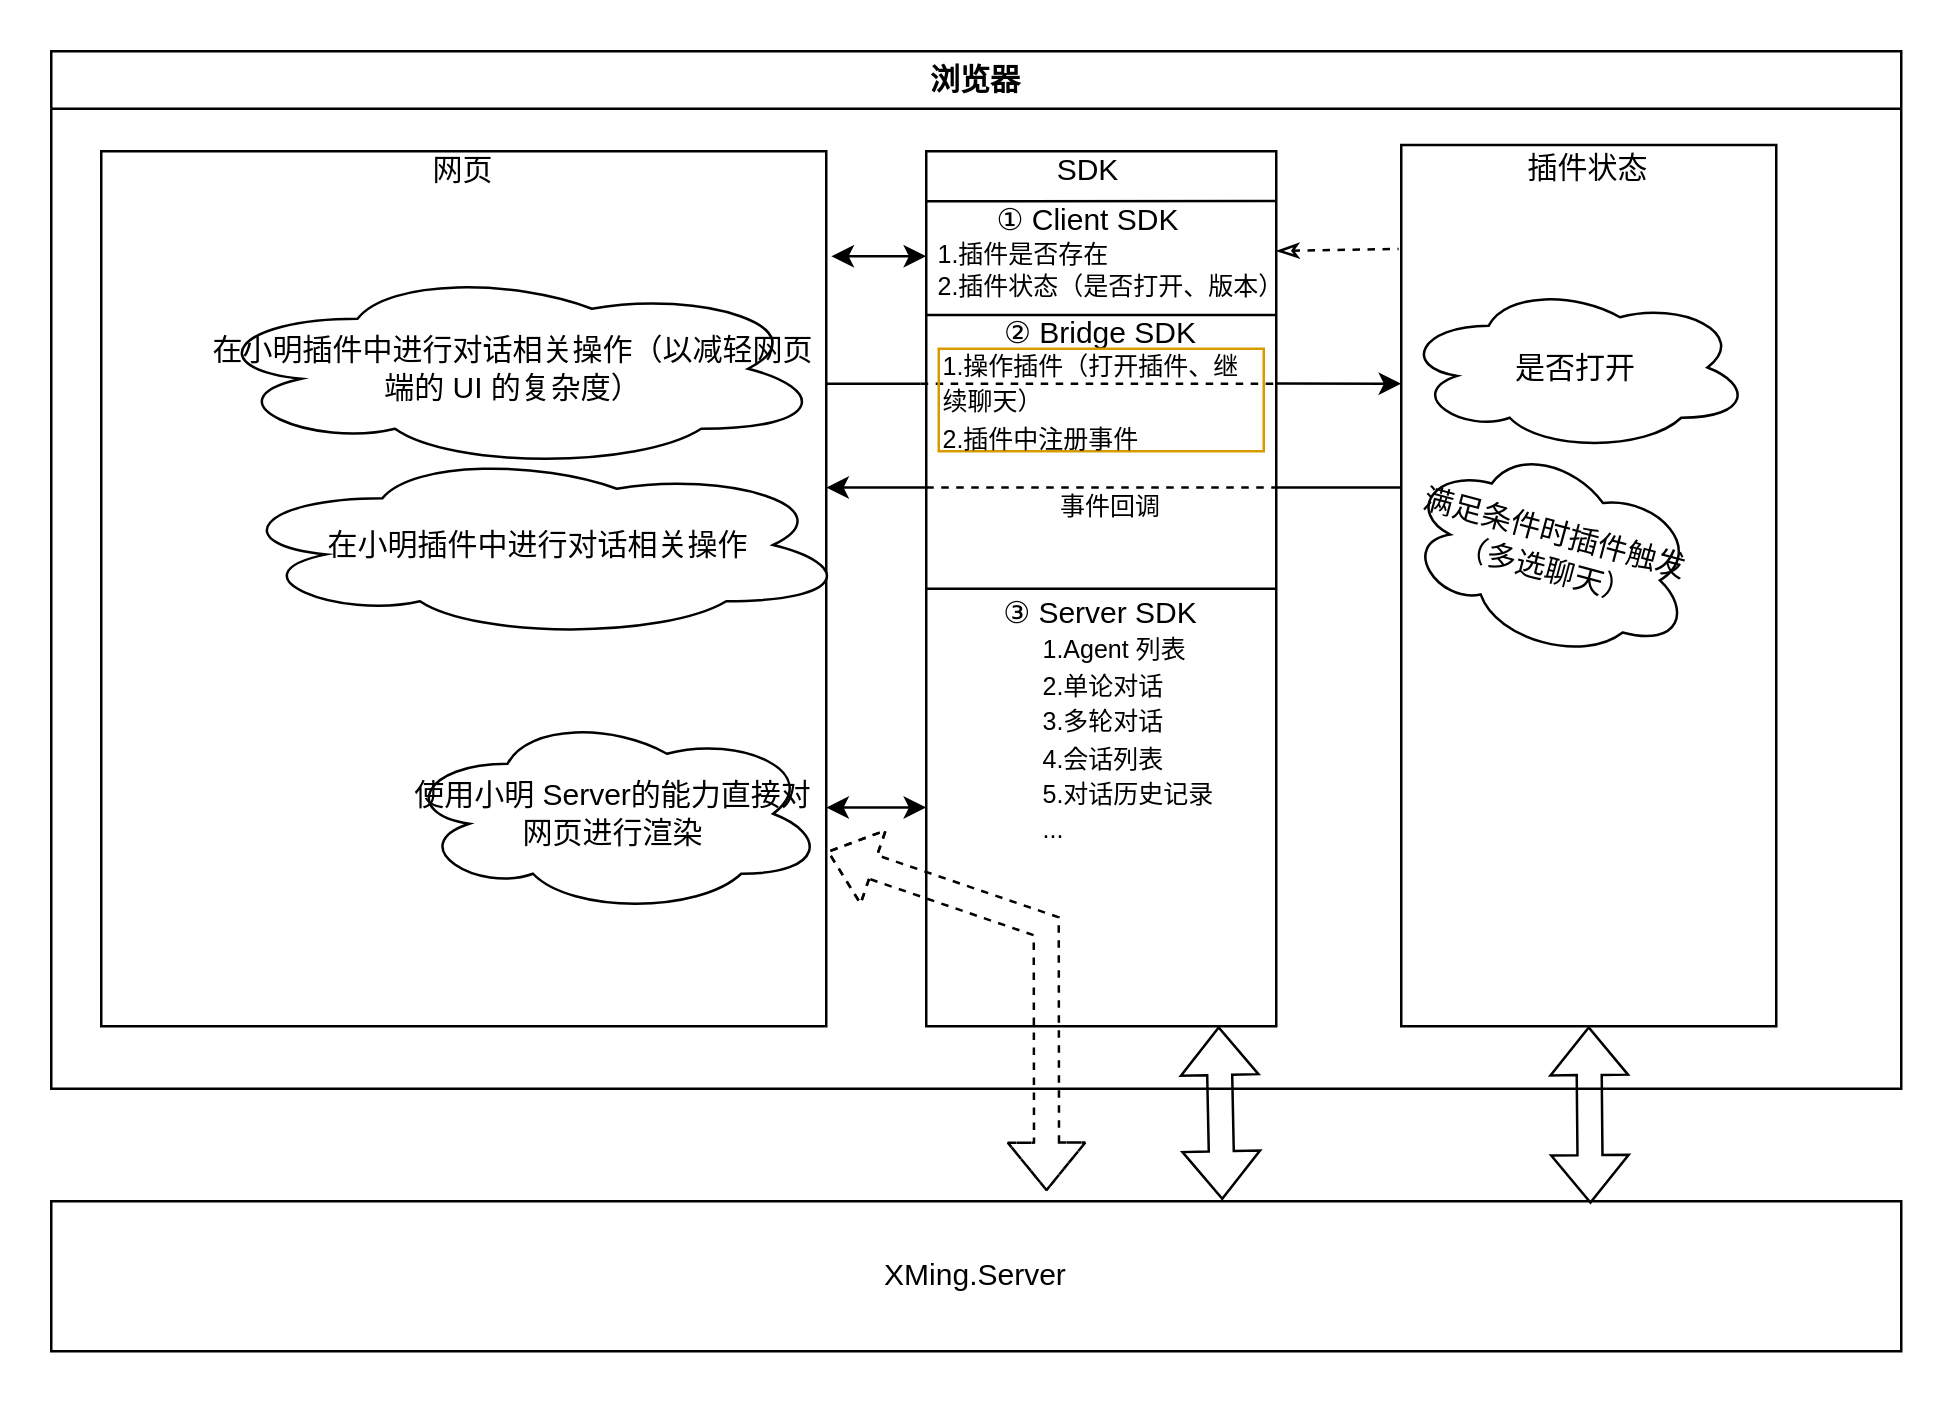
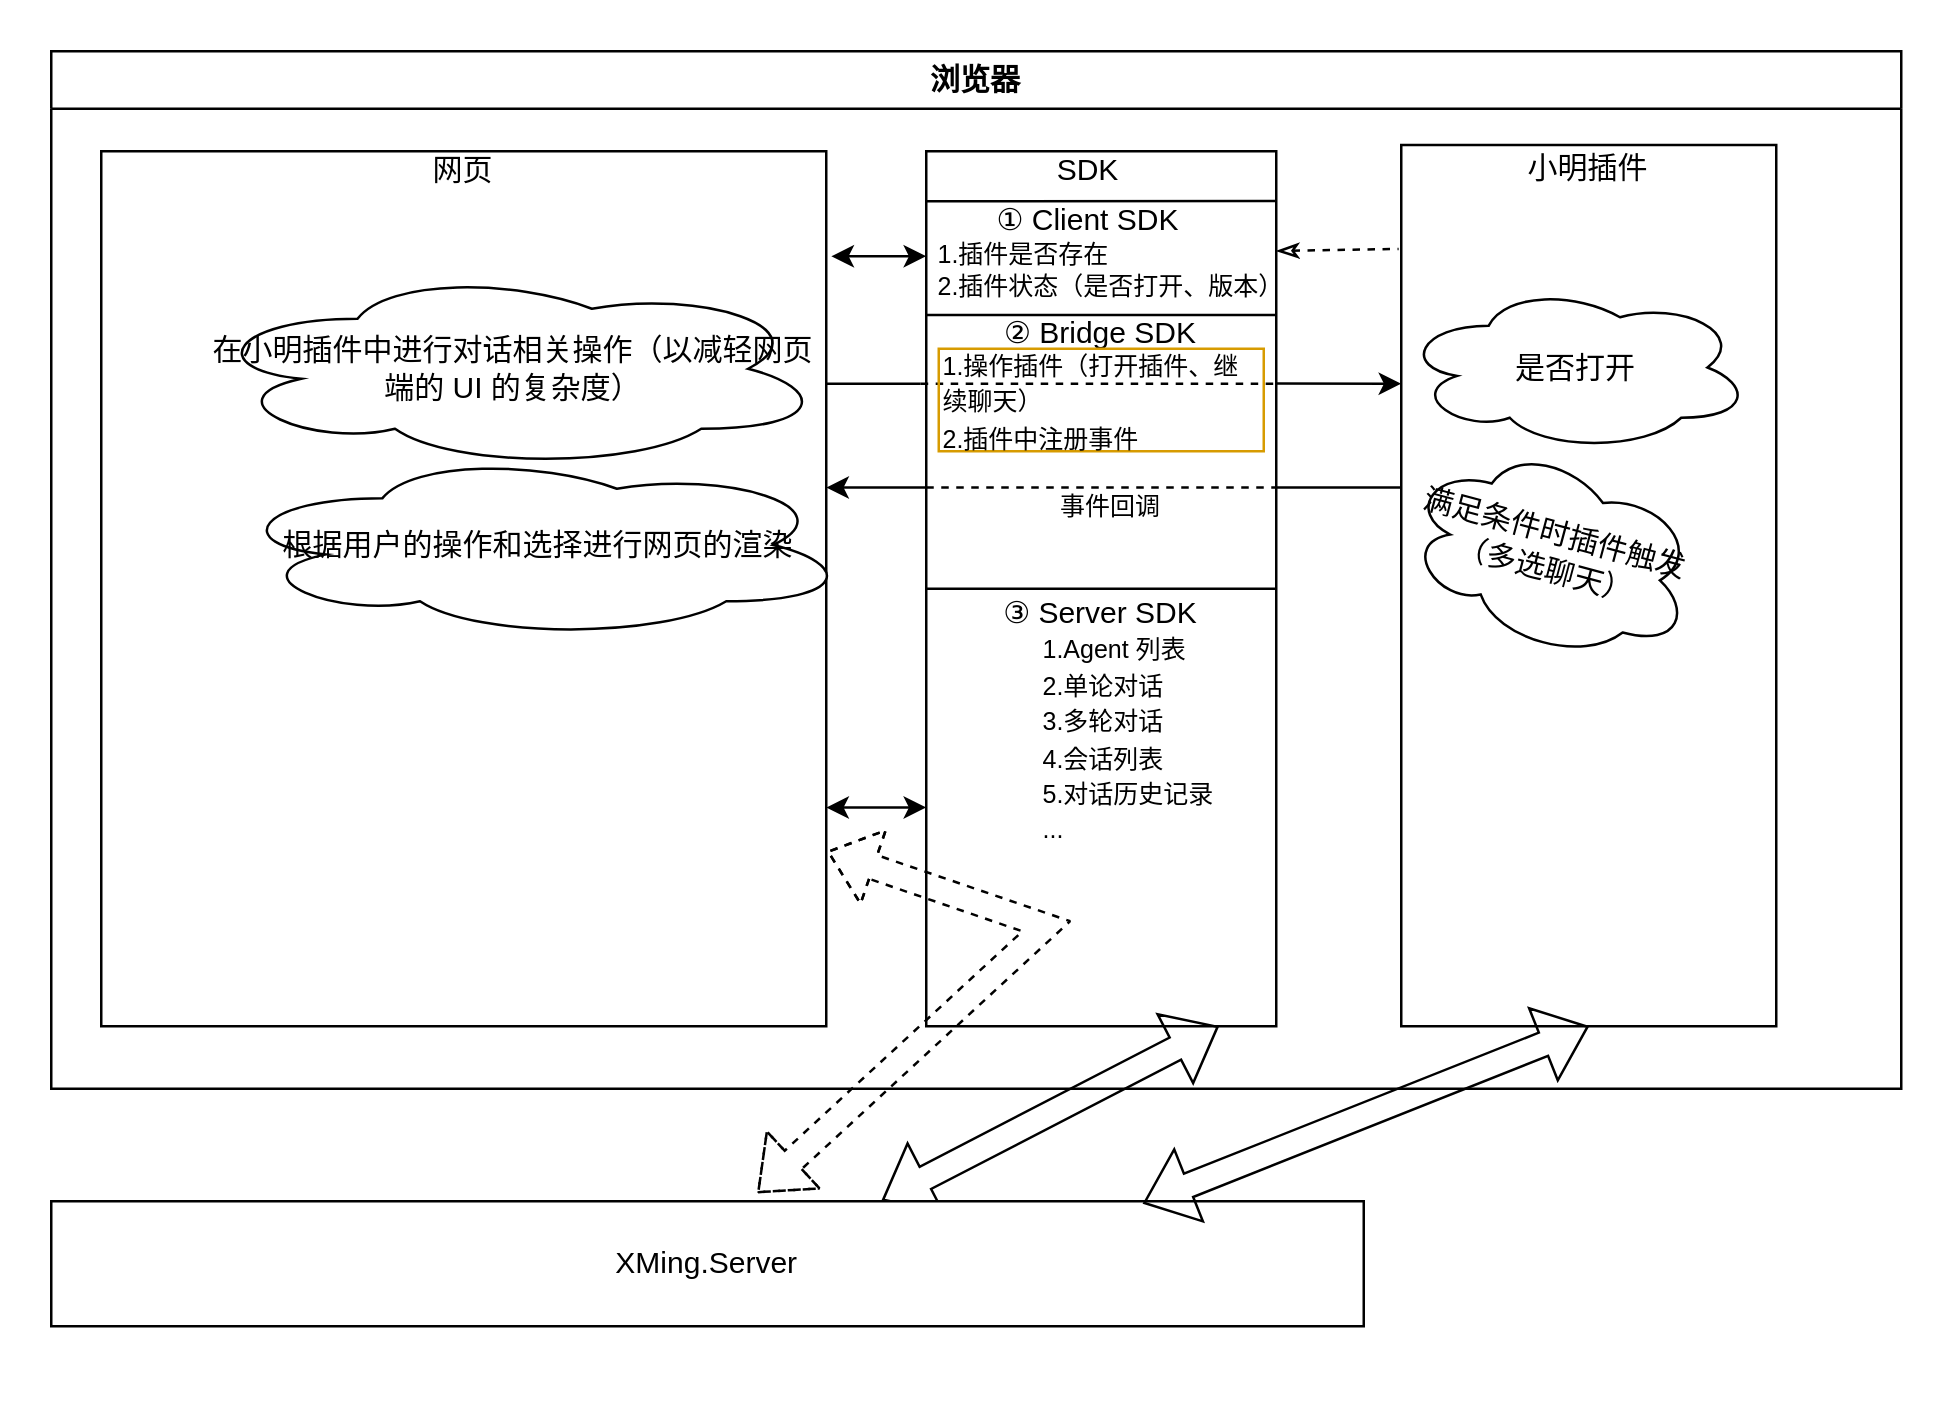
  <mxCell id="0" />
  <mxCell id="1" parent="0" />
  <mxCell id="2" value="浏览器" style="swimlane;whiteSpace=wrap;html=1;" parent="1" vertex="1"><mxGeometry x="20" y="20" width="740" height="415" as="geometry" /></mxCell>
  <mxCell id="3" value="" style="rounded=0;whiteSpace=wrap;html=1;" parent="2" vertex="1"><mxGeometry x="20" y="40" width="290" height="350" as="geometry" /></mxCell>
  <mxCell id="4" value="" style="rounded=0;whiteSpace=wrap;html=1;fillColor=none;" parent="2" vertex="1"><mxGeometry x="350" y="40" width="140" height="350" as="geometry" /></mxCell>
  <mxCell id="5" value="" style="rounded=0;whiteSpace=wrap;html=1;" parent="2" vertex="1"><mxGeometry x="540" y="37.5" width="150" height="352.5" as="geometry" /></mxCell>
  <mxCell id="6" value="网页" style="text;html=1;align=center;verticalAlign=middle;whiteSpace=wrap;rounded=0;" parent="2" vertex="1"><mxGeometry x="135" y="33" width="60" height="30" as="geometry" /></mxCell>
  <mxCell id="7" value="SDK" style="text;html=1;align=center;verticalAlign=middle;whiteSpace=wrap;rounded=0;" parent="2" vertex="1"><mxGeometry x="385" y="33" width="60" height="30" as="geometry" /></mxCell>
- <mxCell id="8" value="插件状态" style="text;html=1;align=center;verticalAlign=middle;whiteSpace=wrap;rounded=0;" parent="2" vertex="1"><mxGeometry x="585" y="32" width="60" height="30" as="geometry" /></mxCell>
+ <mxCell id="8" value="小明插件" style="text;html=1;align=center;verticalAlign=middle;whiteSpace=wrap;rounded=0;" parent="2" vertex="1"><mxGeometry x="585" y="32" width="60" height="30" as="geometry" /></mxCell>
  <mxCell id="9" value="" style="endArrow=none;html=1;rounded=0;" parent="2" target="4" edge="1"><mxGeometry width="50" height="50" relative="1" as="geometry"><mxPoint x="350" y="330" as="sourcePoint" /><mxPoint x="400" y="280" as="targetPoint" /></mxGeometry></mxCell>
  <mxCell id="10" value="" style="endArrow=none;html=1;rounded=0;exitX=0;exitY=0.5;exitDx=0;exitDy=0;entryX=1;entryY=0.5;entryDx=0;entryDy=0;" parent="2" source="4" target="4" edge="1"><mxGeometry width="50" height="50" relative="1" as="geometry"><mxPoint x="390" y="290" as="sourcePoint" /><mxPoint x="440" y="240" as="targetPoint" /></mxGeometry></mxCell>
  <mxCell id="11" value="" style="endArrow=none;html=1;rounded=0;exitX=0;exitY=0.25;exitDx=0;exitDy=0;entryX=1;entryY=0.25;entryDx=0;entryDy=0;" parent="2" edge="1"><mxGeometry width="50" height="50" relative="1" as="geometry"><mxPoint x="350" y="105.5" as="sourcePoint" /><mxPoint x="490" y="105.5" as="targetPoint" /></mxGeometry></mxCell>
  <mxCell id="12" value="③ Server SDK" style="text;html=1;align=center;verticalAlign=middle;whiteSpace=wrap;rounded=0;" parent="2" vertex="1"><mxGeometry x="365" y="210" width="110" height="30" as="geometry" /></mxCell>
  <mxCell id="13" value="① Client SDK" style="text;html=1;align=center;verticalAlign=middle;whiteSpace=wrap;rounded=0;" parent="2" vertex="1"><mxGeometry x="376.25" y="53" width="77.5" height="30" as="geometry" /></mxCell>
  <mxCell id="14" value="② Bridge SDK" style="text;html=1;align=center;verticalAlign=middle;whiteSpace=wrap;rounded=0;" parent="2" vertex="1"><mxGeometry x="365" y="98" width="110" height="30" as="geometry" /></mxCell>
  <mxCell id="15" value="" style="endArrow=none;html=1;rounded=0;entryX=0.993;entryY=0.063;entryDx=0;entryDy=0;entryPerimeter=0;" parent="2" edge="1"><mxGeometry width="50" height="50" relative="1" as="geometry"><mxPoint x="350" y="60" as="sourcePoint" /><mxPoint x="490" y="59.9" as="targetPoint" /></mxGeometry></mxCell>
  <mxCell id="16" value="" style="endArrow=classic;startArrow=classic;html=1;rounded=0;entryX=0;entryY=0.75;entryDx=0;entryDy=0;exitX=1;exitY=0.75;exitDx=0;exitDy=0;" edge="1" parent="2" source="3" target="4"><mxGeometry width="50" height="50" relative="1" as="geometry"><mxPoint x="290" y="330" as="sourcePoint" /><mxPoint x="340" y="280" as="targetPoint" /></mxGeometry></mxCell>
  <mxCell id="17" value="" style="endArrow=classic;startArrow=classic;html=1;rounded=0;exitX=1.007;exitY=0.12;exitDx=0;exitDy=0;exitPerimeter=0;entryX=0;entryY=0.12;entryDx=0;entryDy=0;entryPerimeter=0;" edge="1" parent="2" source="3" target="4"><mxGeometry width="50" height="50" relative="1" as="geometry"><mxPoint x="320" y="90" as="sourcePoint" /><mxPoint x="370" y="40" as="targetPoint" /></mxGeometry></mxCell>
  <mxCell id="18" value="" style="group" vertex="1" connectable="0" parent="2"><mxGeometry x="310" y="174.5" width="230" as="geometry" /></mxCell>
  <mxCell id="19" value="" style="endArrow=none;html=1;rounded=0;startArrow=classic;startFill=1;" edge="1" parent="18"><mxGeometry width="50" height="50" relative="1" as="geometry"><mxPoint as="sourcePoint" /><mxPoint x="40" as="targetPoint" /></mxGeometry></mxCell>
  <mxCell id="20" value="" style="endArrow=none;dashed=1;html=1;rounded=0;entryX=1.003;entryY=0.314;entryDx=0;entryDy=0;entryPerimeter=0;" edge="1" parent="18"><mxGeometry width="50" height="50" relative="1" as="geometry"><mxPoint x="40" as="sourcePoint" /><mxPoint x="180" as="targetPoint" /></mxGeometry></mxCell>
  <mxCell id="21" value="" style="endArrow=none;html=1;rounded=0;entryX=-0.002;entryY=0.319;entryDx=0;entryDy=0;entryPerimeter=0;endFill=0;" edge="1" parent="18"><mxGeometry width="50" height="50" relative="1" as="geometry"><mxPoint x="180" as="sourcePoint" /><mxPoint x="230" as="targetPoint" /></mxGeometry></mxCell>
  <mxCell id="22" value="" style="group" vertex="1" connectable="0" parent="2"><mxGeometry x="310" y="143" width="179.444" as="geometry" /></mxCell>
  <mxCell id="23" value="" style="group" vertex="1" connectable="0" parent="22"><mxGeometry y="-10.1" width="230" height="0.1" as="geometry" /></mxCell>
  <mxCell id="24" value="" style="endArrow=classic;html=1;rounded=0;exitX=0.998;exitY=0.294;exitDx=0;exitDy=0;exitPerimeter=0;" edge="1" parent="23"><mxGeometry width="50" height="50" relative="1" as="geometry"><mxPoint x="179.72" as="sourcePoint" /><mxPoint x="230" y="0.1" as="targetPoint" /></mxGeometry></mxCell>
  <mxCell id="25" value="" style="endArrow=none;html=1;rounded=0;" edge="1" parent="23"><mxGeometry width="50" height="50" relative="1" as="geometry"><mxPoint y="0.1" as="sourcePoint" /><mxPoint x="37.778" y="0.1" as="targetPoint" /></mxGeometry></mxCell>
  <mxCell id="26" value="" style="endArrow=none;dashed=1;html=1;rounded=0;" edge="1" parent="23"><mxGeometry width="50" height="50" relative="1" as="geometry"><mxPoint x="37.778" y="0.1" as="sourcePoint" /><mxPoint x="179.444" y="0.1" as="targetPoint" /></mxGeometry></mxCell>
  <mxCell id="27" value="" style="endArrow=none;dashed=1;html=1;rounded=0;exitX=1.001;exitY=0.114;exitDx=0;exitDy=0;exitPerimeter=0;entryX=-0.007;entryY=0.118;entryDx=0;entryDy=0;entryPerimeter=0;startArrow=classicThin;startFill=0;" edge="1" parent="2" source="4" target="5"><mxGeometry width="50" height="50" relative="1" as="geometry"><mxPoint x="490" y="90" as="sourcePoint" /><mxPoint x="540" y="40" as="targetPoint" /></mxGeometry></mxCell>
  <mxCell id="28" value="&lt;font style=&quot;font-size: 10px;&quot;&gt;1.插件是否存在&lt;br&gt;&lt;div style=&quot;&quot;&gt;&lt;span style=&quot;background-color: initial;&quot;&gt;2.插件状态（是否打开、版本）&lt;/span&gt;&lt;/div&gt;&lt;/font&gt;" style="text;html=1;align=left;verticalAlign=middle;whiteSpace=wrap;rounded=0;" vertex="1" parent="2"><mxGeometry x="353" y="72" width="140" height="30" as="geometry" /></mxCell>
  <mxCell id="29" value="&lt;font style=&quot;font-size: 10px;&quot;&gt;1.操作插件（打开插件、继续聊天）&lt;br&gt;2.插件中注册事件&lt;/font&gt;" style="text;html=1;align=left;verticalAlign=middle;whiteSpace=wrap;rounded=0;fillColor=none;strokeColor=#d79b00;" vertex="1" parent="2"><mxGeometry x="355" y="119" width="130" height="41" as="geometry" /></mxCell>
  <mxCell id="30" value="&lt;font style=&quot;font-size: 10px;&quot;&gt;事件回调&lt;/font&gt;" style="text;html=1;align=left;verticalAlign=middle;whiteSpace=wrap;rounded=0;" vertex="1" parent="2"><mxGeometry x="402" y="166.5" width="115" height="30" as="geometry" /></mxCell>
  <mxCell id="31" value="是否打开" style="ellipse;shape=cloud;whiteSpace=wrap;html=1;" vertex="1" parent="2"><mxGeometry x="540" y="93" width="140" height="67" as="geometry" /></mxCell>
  <mxCell id="32" value="满足条件时插件触发&lt;br&gt;（多选聊天）" style="ellipse;shape=cloud;whiteSpace=wrap;html=1;rotation=15;" vertex="1" parent="2"><mxGeometry x="540" y="160" width="120" height="80" as="geometry" /></mxCell>
  <mxCell id="33" value="&lt;font style=&quot;font-size: 10px;&quot;&gt;1.Agent 列表&lt;br&gt;2.单论对话&lt;br&gt;3.多轮对话&lt;br&gt;4.会话列表&lt;br&gt;5.对话历史记录&lt;br&gt;...&lt;/font&gt;" style="text;html=1;align=left;verticalAlign=middle;whiteSpace=wrap;rounded=0;" vertex="1" parent="2"><mxGeometry x="395" y="210" width="145" height="130" as="geometry" /></mxCell>
  <mxCell id="34" value="" style="shape=flexArrow;endArrow=classic;startArrow=classic;html=1;rounded=0;entryX=0.538;entryY=-0.066;entryDx=0;entryDy=0;entryPerimeter=0;exitX=1.008;exitY=0.842;exitDx=0;exitDy=0;exitPerimeter=0;dashed=1;" edge="1" parent="2" target="39"><mxGeometry width="100" height="100" relative="1" as="geometry"><mxPoint x="310.3" y="320.0" as="sourcePoint" /><mxPoint x="385" y="452.3" as="targetPoint" /><Array as="points"><mxPoint x="398" y="350" /></Array></mxGeometry></mxCell>
  <mxCell id="35" value="" style="shape=flexArrow;endArrow=classic;startArrow=classic;html=1;rounded=0;exitX=0.633;exitY=-0.008;exitDx=0;exitDy=0;exitPerimeter=0;entryX=0.5;entryY=1;entryDx=0;entryDy=0;" parent="2" source="39" edge="1"><mxGeometry width="100" height="100" relative="1" as="geometry"><mxPoint x="468.03" y="468.02" as="sourcePoint" /><mxPoint x="466.97" y="390" as="targetPoint" /></mxGeometry></mxCell>
- <mxCell id="36" value="使用小明 Server的能力直接对网页进行渲染" style="ellipse;shape=cloud;whiteSpace=wrap;html=1;" vertex="1" parent="2"><mxGeometry x="140" y="265" width="170" height="80" as="geometry" /></mxCell>
- <mxCell id="37" value="在小明插件中进行对话相关操作" style="ellipse;shape=cloud;whiteSpace=wrap;html=1;" vertex="1" parent="2"><mxGeometry x="70" y="160" width="250" height="75" as="geometry" /></mxCell>
+ <mxCell id="37" value="根据用户的操作和选择进行网页的渲染" style="ellipse;shape=cloud;whiteSpace=wrap;html=1;" vertex="1" parent="2"><mxGeometry x="70" y="160" width="250" height="75" as="geometry" /></mxCell>
  <mxCell id="38" value="在小明插件中进行对话相关操作（以减轻网页端的 UI 的复杂度）" style="ellipse;shape=cloud;whiteSpace=wrap;html=1;" vertex="1" parent="2"><mxGeometry x="60" y="87" width="250" height="80" as="geometry" /></mxCell>
- <mxCell id="39" value="XMing.Server" style="rounded=0;whiteSpace=wrap;html=1;" parent="1" vertex="1"><mxGeometry x="20" y="480" width="740" height="60" as="geometry" /></mxCell>
+ <mxCell id="39" value="XMing.Server" style="rounded=0;whiteSpace=wrap;html=1;" parent="1" vertex="1"><mxGeometry x="20" y="480" width="525" height="50" as="geometry" /></mxCell>
  <mxCell id="40" value="" style="shape=flexArrow;endArrow=classic;startArrow=classic;html=1;rounded=0;entryX=0.5;entryY=1;entryDx=0;entryDy=0;exitX=0.832;exitY=0.017;exitDx=0;exitDy=0;exitPerimeter=0;" parent="1" source="39" target="5" edge="1"><mxGeometry width="100" height="100" relative="1" as="geometry"><mxPoint x="550" y="510" as="sourcePoint" /><mxPoint x="650" y="410" as="targetPoint" /></mxGeometry></mxCell>
